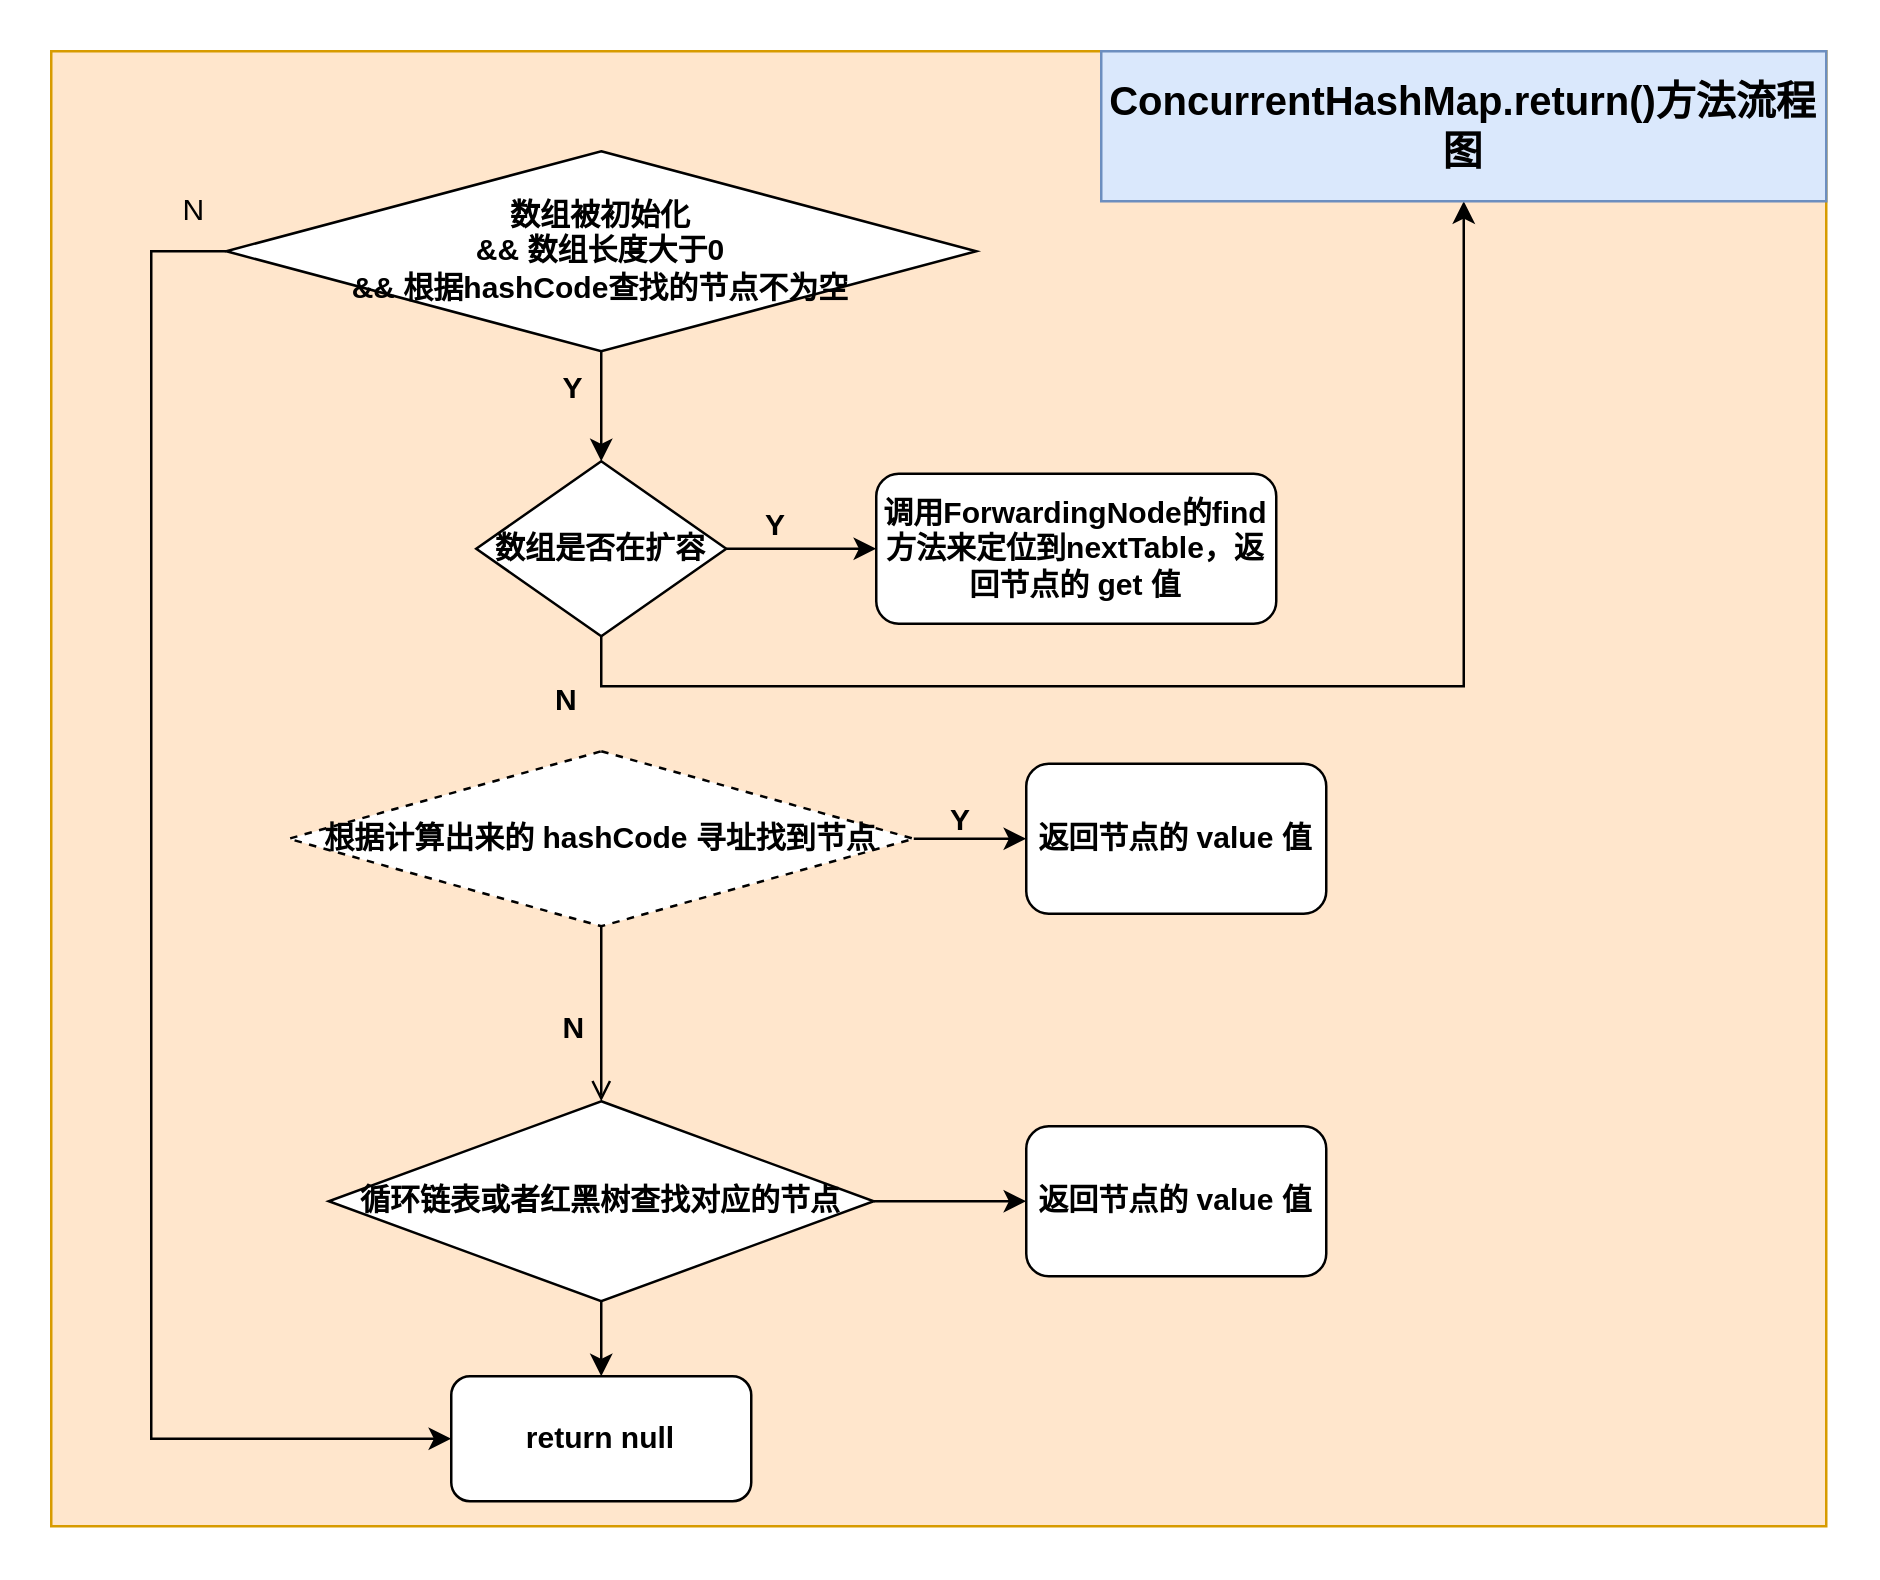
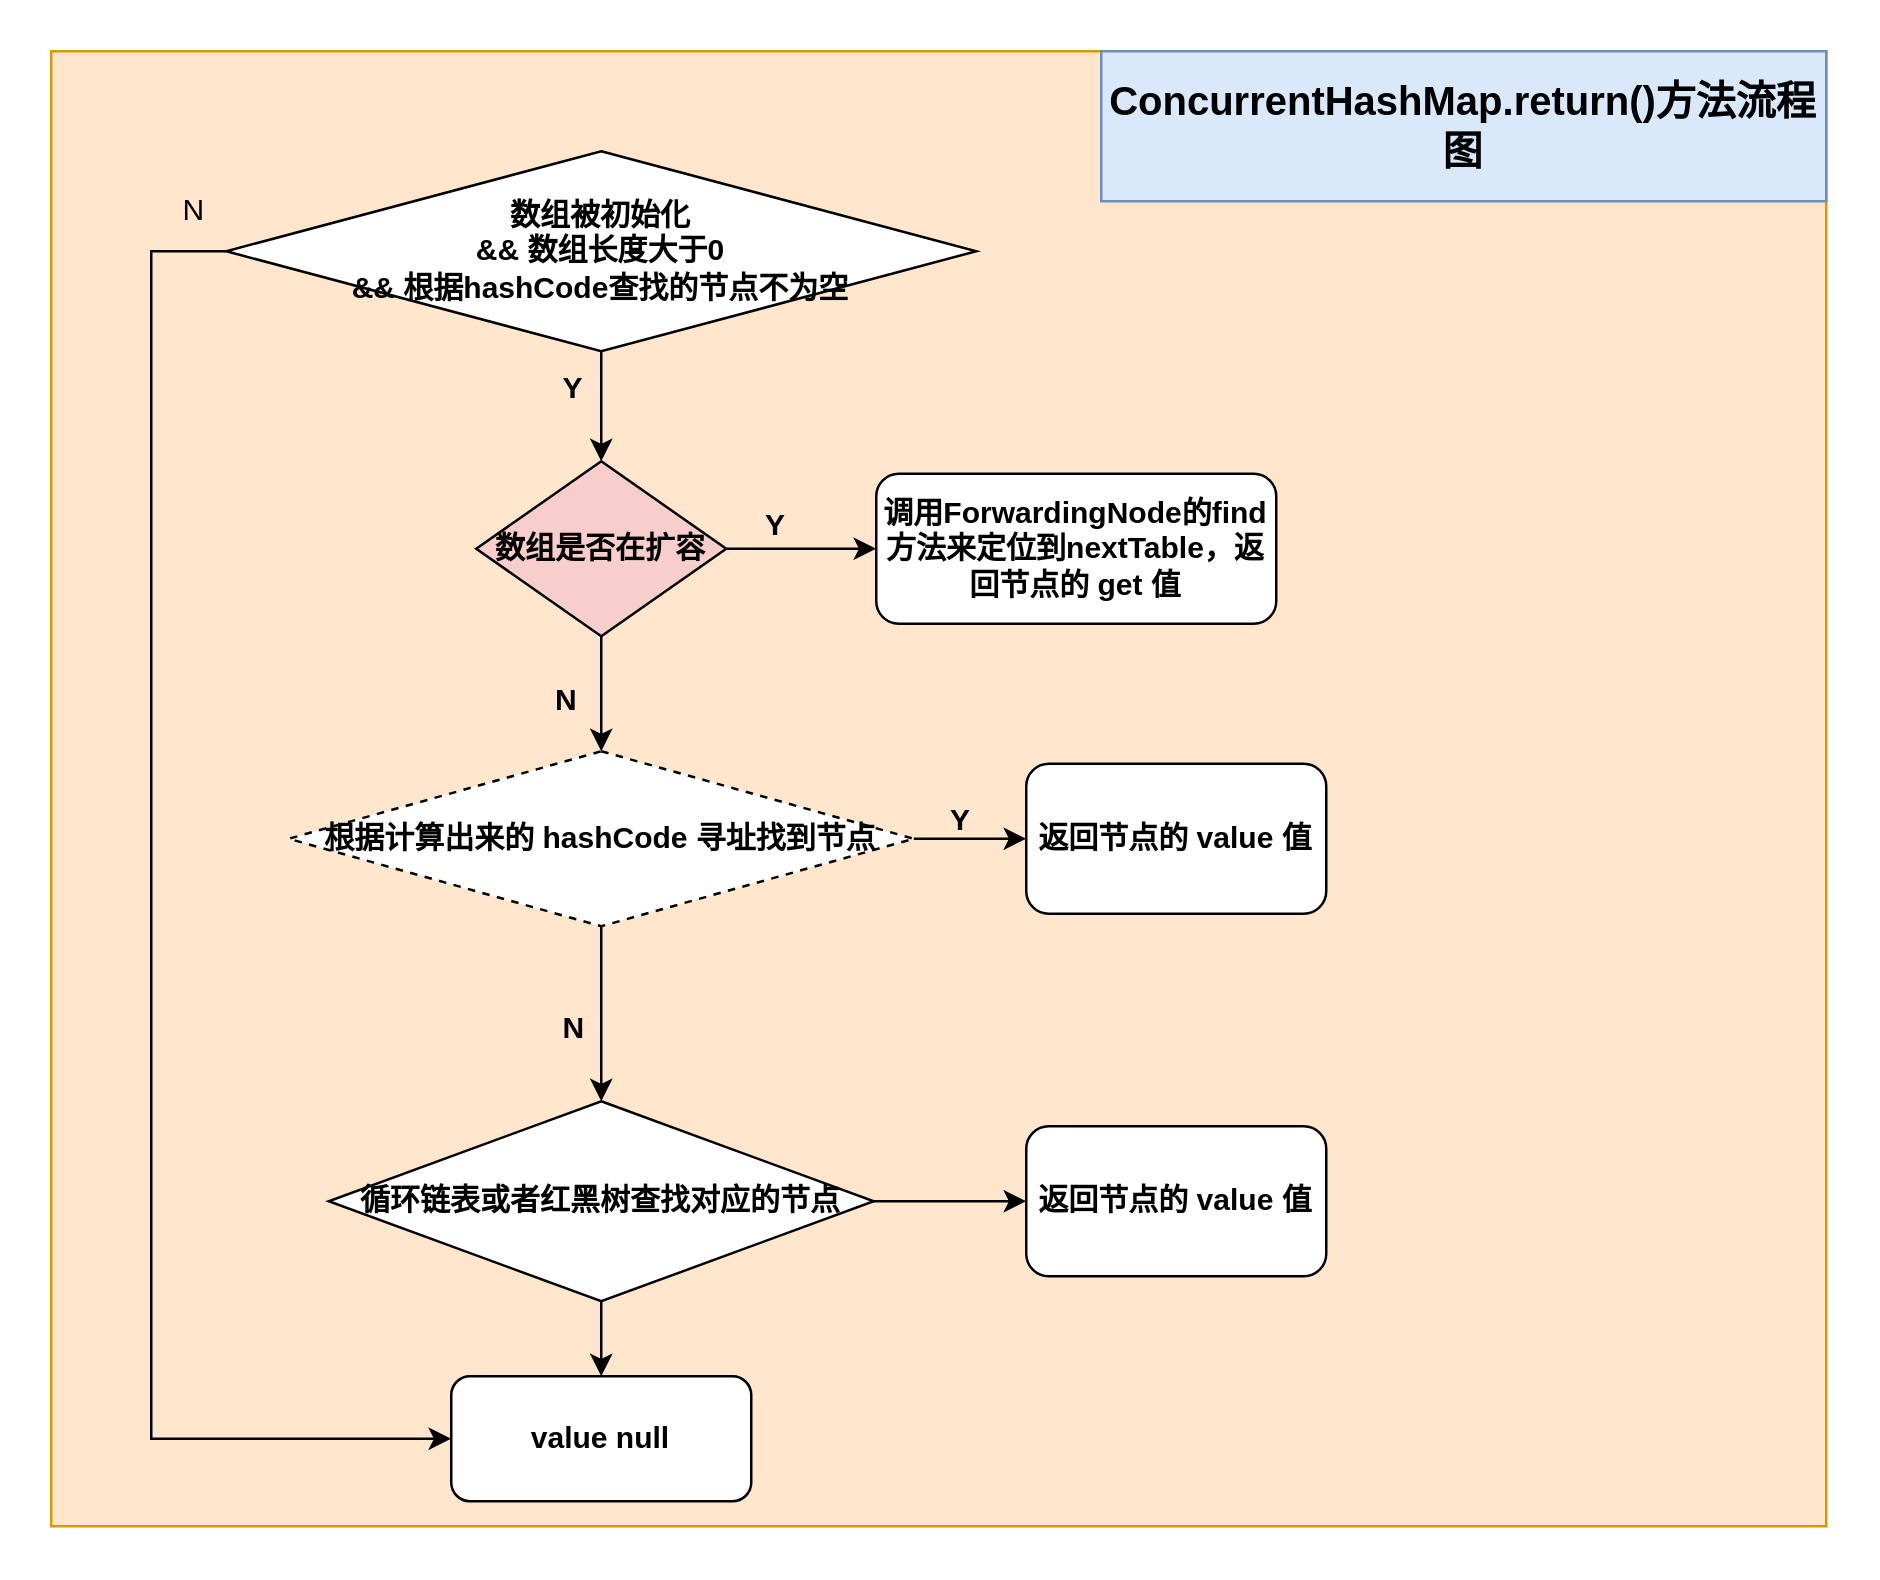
  <mxCell id="0" />
  <mxCell id="1" parent="0" />
  <mxCell id="2" value="" style="rounded=0;whiteSpace=wrap;html=1;fillColor=#ffe6cc;strokeColor=#d79b00;" vertex="1" parent="1"><mxGeometry x="20" y="20" width="710" height="590" as="geometry" /></mxCell>
  <mxCell id="3" style="edgeStyle=orthogonalEdgeStyle;rounded=0;orthogonalLoop=1;jettySize=auto;html=1;exitX=1;exitY=0.5;exitDx=0;exitDy=0;fontStyle=1" edge="1" parent="1" source="5" target="6"><mxGeometry relative="1" as="geometry" /></mxCell>
- <mxCell id="4" style="edgeStyle=orthogonalEdgeStyle;rounded=0;orthogonalLoop=1;jettySize=auto;html=1;exitX=0.5;exitY=1;exitDx=0;exitDy=0;fontStyle=1;" edge="1" parent="1" source="5" target="25"><mxGeometry relative="1" as="geometry" /></mxCell>
- <mxCell id="5" value="数组是否在扩容" style="rhombus;whiteSpace=wrap;html=1;fontStyle=1" vertex="1" parent="1"><mxGeometry x="190" y="184" width="100" height="70" as="geometry" /></mxCell>
+ <mxCell id="4" style="edgeStyle=orthogonalEdgeStyle;rounded=0;orthogonalLoop=1;jettySize=auto;html=1;exitX=0.5;exitY=1;exitDx=0;exitDy=0;fontStyle=1" edge="1" parent="1" source="5" target="10"><mxGeometry relative="1" as="geometry" /></mxCell>
+ <mxCell id="5" value="数组是否在扩容" style="rhombus;whiteSpace=wrap;html=1;fontStyle=1;fillColor=#f8cecc;" vertex="1" parent="1"><mxGeometry x="190" y="184" width="100" height="70" as="geometry" /></mxCell>
  <mxCell id="6" value="调用ForwardingNode的find方法来定位到nextTable，返回节点的 get 值" style="rounded=1;whiteSpace=wrap;html=1;fontStyle=1" vertex="1" parent="1"><mxGeometry x="350" y="189" width="160" height="60" as="geometry" /></mxCell>
  <mxCell id="7" value="Y" style="text;html=1;resizable=0;points=[];autosize=1;align=left;verticalAlign=top;spacingTop=-4;fontStyle=1" vertex="1" parent="1"><mxGeometry x="304" y="200" width="20" height="20" as="geometry" /></mxCell>
  <mxCell id="8" style="edgeStyle=orthogonalEdgeStyle;rounded=0;orthogonalLoop=1;jettySize=auto;html=1;exitX=1;exitY=0.5;exitDx=0;exitDy=0;fontStyle=1" edge="1" parent="1" source="10" target="12"><mxGeometry relative="1" as="geometry" /></mxCell>
- <mxCell id="9" style="edgeStyle=orthogonalEdgeStyle;rounded=0;orthogonalLoop=1;jettySize=auto;html=1;exitX=0.5;exitY=1;exitDx=0;exitDy=0;fontStyle=1;endArrow=open;" edge="1" parent="1" source="10" target="21"><mxGeometry relative="1" as="geometry" /></mxCell>
+ <mxCell id="9" style="edgeStyle=orthogonalEdgeStyle;rounded=0;orthogonalLoop=1;jettySize=auto;html=1;exitX=0.5;exitY=1;exitDx=0;exitDy=0;fontStyle=1" edge="1" parent="1" source="10" target="21"><mxGeometry relative="1" as="geometry" /></mxCell>
  <mxCell id="10" value="&lt;span style=&quot;white-space: normal&quot;&gt;根据计算出来的 hashCode 寻址找到节点&lt;/span&gt;" style="rhombus;whiteSpace=wrap;html=1;fontStyle=1;dashed=1;" vertex="1" parent="1"><mxGeometry x="115" y="300" width="250" height="70" as="geometry" /></mxCell>
  <mxCell id="11" value="N" style="text;html=1;resizable=0;points=[];autosize=1;align=left;verticalAlign=top;spacingTop=-4;fontStyle=1" vertex="1" parent="1"><mxGeometry x="223" y="401" width="20" height="20" as="geometry" /></mxCell>
  <mxCell id="12" value="返回节点的 value 值" style="rounded=1;whiteSpace=wrap;html=1;fontStyle=1" vertex="1" parent="1"><mxGeometry x="410" y="305" width="120" height="60" as="geometry" /></mxCell>
  <mxCell id="13" value="N" style="text;html=1;resizable=0;points=[];autosize=1;align=left;verticalAlign=top;spacingTop=-4;fontStyle=1" vertex="1" parent="1"><mxGeometry x="220" y="270" width="20" height="20" as="geometry" /></mxCell>
  <mxCell id="14" value="Y" style="text;html=1;resizable=0;points=[];autosize=1;align=left;verticalAlign=top;spacingTop=-4;fontStyle=1" vertex="1" parent="1"><mxGeometry x="378" y="318" width="20" height="20" as="geometry" /></mxCell>
  <mxCell id="15" style="edgeStyle=orthogonalEdgeStyle;rounded=0;orthogonalLoop=1;jettySize=auto;html=1;exitX=0.5;exitY=1;exitDx=0;exitDy=0;fontStyle=1" edge="1" parent="1" source="17" target="5"><mxGeometry relative="1" as="geometry" /></mxCell>
  <mxCell id="16" style="edgeStyle=orthogonalEdgeStyle;rounded=0;orthogonalLoop=1;jettySize=auto;html=1;exitX=0;exitY=0.5;exitDx=0;exitDy=0;entryX=0;entryY=0.5;entryDx=0;entryDy=0;" edge="1" parent="1" source="17" target="22"><mxGeometry relative="1" as="geometry"><Array as="points"><mxPoint x="60" y="100" /><mxPoint x="60" y="575" /></Array></mxGeometry></mxCell>
  <mxCell id="17" value="数组被初始化&lt;br&gt;&amp;amp;&amp;amp; 数组长度大于0&lt;br&gt;&amp;amp;&amp;amp; 根据hashCode查找的节点不为空" style="rhombus;whiteSpace=wrap;html=1;fontStyle=1" vertex="1" parent="1"><mxGeometry x="90" y="60" width="300" height="80" as="geometry" /></mxCell>
  <mxCell id="18" value="Y" style="text;html=1;resizable=0;points=[];autosize=1;align=left;verticalAlign=top;spacingTop=-4;fontStyle=1" vertex="1" parent="1"><mxGeometry x="223" y="145" width="20" height="20" as="geometry" /></mxCell>
  <mxCell id="19" style="edgeStyle=orthogonalEdgeStyle;rounded=0;orthogonalLoop=1;jettySize=auto;html=1;exitX=0.5;exitY=1;exitDx=0;exitDy=0;fontStyle=1" edge="1" parent="1" source="21" target="22"><mxGeometry relative="1" as="geometry" /></mxCell>
  <mxCell id="20" style="edgeStyle=orthogonalEdgeStyle;rounded=0;orthogonalLoop=1;jettySize=auto;html=1;exitX=1;exitY=0.5;exitDx=0;exitDy=0;fontStyle=1" edge="1" parent="1" source="21" target="23"><mxGeometry relative="1" as="geometry" /></mxCell>
  <mxCell id="21" value="&lt;span style=&quot;white-space: normal;&quot;&gt;循环链表或者红黑树查找对应的节点&lt;/span&gt;" style="rhombus;whiteSpace=wrap;html=1;fontStyle=1" vertex="1" parent="1"><mxGeometry x="131" y="440" width="218" height="80" as="geometry" /></mxCell>
- <mxCell id="22" value="return null" style="rounded=1;whiteSpace=wrap;html=1;fontStyle=1" vertex="1" parent="1"><mxGeometry x="180" y="550" width="120" height="50" as="geometry" /></mxCell>
+ <mxCell id="22" value="value null" style="rounded=1;whiteSpace=wrap;html=1;fontStyle=1" vertex="1" parent="1"><mxGeometry x="180" y="550" width="120" height="50" as="geometry" /></mxCell>
  <mxCell id="23" value="返回节点的 value 值" style="rounded=1;whiteSpace=wrap;html=1;fontStyle=1" vertex="1" parent="1"><mxGeometry x="410" y="450" width="120" height="60" as="geometry" /></mxCell>
  <mxCell id="24" value="N" style="text;html=1;resizable=0;points=[];autosize=1;align=left;verticalAlign=top;spacingTop=-4;" vertex="1" parent="1"><mxGeometry x="71" y="74" width="20" height="20" as="geometry" /></mxCell>
  <mxCell id="25" value="&lt;b&gt;&lt;font style=&quot;font-size: 16px&quot;&gt;ConcurrentHashMap.return()方法流程图&lt;/font&gt;&lt;/b&gt;" style="rounded=0;whiteSpace=wrap;html=1;fillColor=#dae8fc;strokeColor=#6c8ebf;" vertex="1" parent="1"><mxGeometry x="440" y="20" width="290" height="60" as="geometry" /></mxCell>
